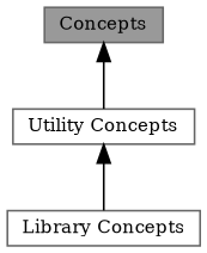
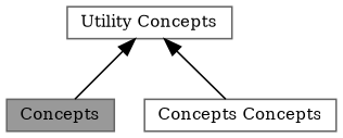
  digraph {
    fontname="DejaVu Serif"
    rankdir=TB
    node [color=grey40 fillcolor=white fontname="DejaVu Serif" fontsize=10 shape=box style=filled]
    edge [dir=back fontname="DejaVu Serif" fontsize=10 labelfontname=Helvetica labelfontsize=10 shape=plaintext style=solid]
    n1 [color=gray40 fillcolor=grey60 fontcolor=black height=0.2 label=Concepts width=0.4]
    n2 [height=0.2 label="Utility Concepts" width=0.4]
-   n3 [height=0.2 label="Library Concepts" width=0.4]
-   n1 -> n2
+   n3 [height=0.2 label="Concepts Concepts" width=0.4]
+   n2 -> n1
    n2 -> n3
  }
